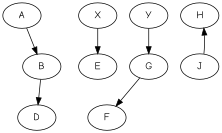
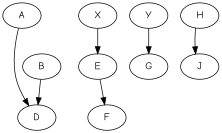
  digraph {
    fontname="Comic Neue"
    node [fontname="Comic Neue"]
    edge [fontname="Comic Neue"]
    A
    D
    X
    E
    B
    Y
    G
    F
    H
    J
-   A -> B
+   A -> D
    X -> E
-   G -> F
+   E -> F
    B -> D
    Y -> G
-   J -> H
+   H -> J
  }
